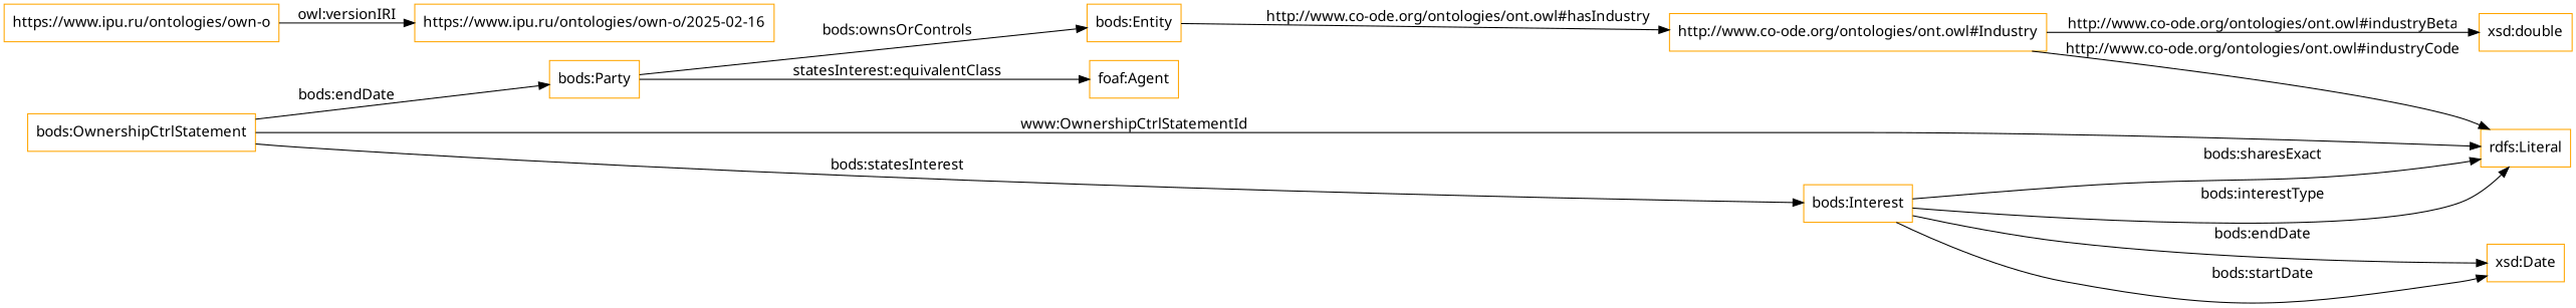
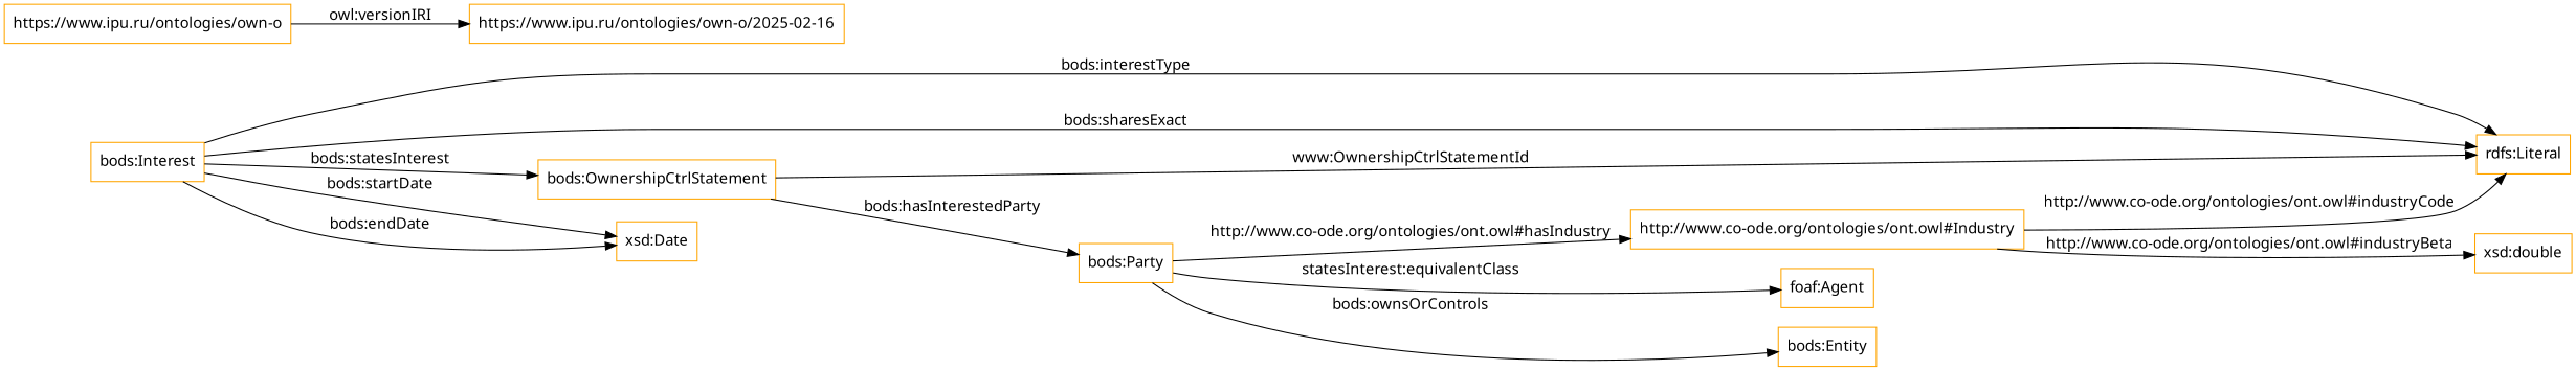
  digraph {
    fontname="Noto Sans"
    rankdir=LR
    node [color=orange fontname="Noto Sans" shape=rectangle]
    edge [fontname="Noto Sans"]
    "http://www.co-ode.org/ontologies/ont.owl#Industry"
    "rdfs:Literal"
    "xsd:double"
    "bods:Party"
    "foaf:Agent"
    "bods:Entity"
    "bods:OwnershipCtrlStatement"
    "bods:Interest"
    "xsd:Date"
    "https://www.ipu.ru/ontologies/own-o"
    "https://www.ipu.ru/ontologies/own-o/2025-02-16"
    "http://www.co-ode.org/ontologies/ont.owl#Industry" -> "rdfs:Literal" [label="http://www.co-ode.org/ontologies/ont.owl#industryCode"]
    "http://www.co-ode.org/ontologies/ont.owl#Industry" -> "xsd:double" [label="http://www.co-ode.org/ontologies/ont.owl#industryBeta"]
    "bods:Party" -> "foaf:Agent" [label="statesInterest:equivalentClass"]
    "bods:Party" -> "bods:Entity" [label="bods:ownsOrControls"]
-   "bods:Entity" -> "http://www.co-ode.org/ontologies/ont.owl#Industry" [label="http://www.co-ode.org/ontologies/ont.owl#hasIndustry"]
+   "bods:Party" -> "http://www.co-ode.org/ontologies/ont.owl#Industry" [label="http://www.co-ode.org/ontologies/ont.owl#hasIndustry"]
    "bods:OwnershipCtrlStatement" -> "rdfs:Literal" [label="www:OwnershipCtrlStatementId"]
-   "bods:OwnershipCtrlStatement" -> "bods:Party" [label="bods:endDate"]
-   "bods:OwnershipCtrlStatement" -> "bods:Interest" [label="bods:statesInterest"]
+   "bods:OwnershipCtrlStatement" -> "bods:Party" [label="bods:hasInterestedParty"]
+   "bods:Interest" -> "bods:OwnershipCtrlStatement" [label="bods:statesInterest"]
    "bods:Interest" -> "rdfs:Literal" [label="bods:interestType"]
    "bods:Interest" -> "rdfs:Literal" [label="bods:sharesExact"]
    "bods:Interest" -> "xsd:Date" [label="bods:startDate"]
    "bods:Interest" -> "xsd:Date" [label="bods:endDate"]
    "https://www.ipu.ru/ontologies/own-o" -> "https://www.ipu.ru/ontologies/own-o/2025-02-16" [label="owl:versionIRI"]
  }
